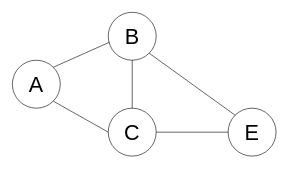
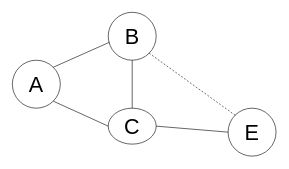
  <mxCell id="0" />
  <mxCell id="1" parent="0" />
  <mxCell id="2" value="&lt;font style=&quot;font-size: 36px&quot;&gt;E&lt;/font&gt;" style="ellipse;whiteSpace=wrap;html=1;aspect=fixed;" vertex="1" parent="1"><mxGeometry x="380" y="180" width="80" height="80" as="geometry" /></mxCell>
- <mxCell id="3" value="&lt;font style=&quot;font-size: 36px&quot;&gt;C&lt;/font&gt;" style="ellipse;whiteSpace=wrap;html=1;aspect=fixed;" vertex="1" parent="1"><mxGeometry x="180" y="180" width="80" height="80" as="geometry" /></mxCell>
+ <mxCell id="3" value="&lt;font style=&quot;font-size: 36px&quot;&gt;C&lt;/font&gt;" style="ellipse;whiteSpace=wrap;html=1;aspect=fixed;" vertex="1" parent="1"><mxGeometry x="180" y="180" width="80" height="60" as="geometry" /></mxCell>
  <mxCell id="4" value="&lt;font style=&quot;font-size: 36px&quot;&gt;B&lt;/font&gt;" style="ellipse;whiteSpace=wrap;html=1;aspect=fixed;" vertex="1" parent="1"><mxGeometry x="180" y="20" width="80" height="80" as="geometry" /></mxCell>
  <mxCell id="5" value="&lt;font style=&quot;font-size: 36px&quot;&gt;A&lt;/font&gt;" style="ellipse;whiteSpace=wrap;html=1;aspect=fixed;" vertex="1" parent="1"><mxGeometry x="20" y="100" width="80" height="80" as="geometry" /></mxCell>
  <mxCell id="6" value="" style="endArrow=none;html=1;exitX=1;exitY=0;exitDx=0;exitDy=0;" edge="1" parent="1" source="5"><mxGeometry width="50" height="50" relative="1" as="geometry"><mxPoint x="400" y="240" as="sourcePoint" /><mxPoint x="182" y="70" as="targetPoint" /></mxGeometry></mxCell>
- <mxCell id="7" value="" style="endArrow=none;html=1;exitX=1;exitY=1;exitDx=0;exitDy=0;entryX=0;entryY=0;entryDx=0;entryDy=0;" edge="1" parent="1" source="4" target="2"><mxGeometry width="50" height="50" relative="1" as="geometry"><mxPoint x="400" y="240" as="sourcePoint" /><mxPoint x="450" y="190" as="targetPoint" /></mxGeometry></mxCell>
+ <mxCell id="7" value="" style="endArrow=none;html=1;exitX=1;exitY=1;exitDx=0;exitDy=0;entryX=0;entryY=0;entryDx=0;entryDy=0;dashed=1;" edge="1" parent="1" source="4" target="2"><mxGeometry width="50" height="50" relative="1" as="geometry"><mxPoint x="400" y="240" as="sourcePoint" /><mxPoint x="450" y="190" as="targetPoint" /></mxGeometry></mxCell>
  <mxCell id="8" value="" style="endArrow=none;html=1;exitX=1;exitY=1;exitDx=0;exitDy=0;entryX=0;entryY=0.5;entryDx=0;entryDy=0;" edge="1" parent="1" source="5" target="3"><mxGeometry width="50" height="50" relative="1" as="geometry"><mxPoint x="420" y="260" as="sourcePoint" /><mxPoint x="470" y="210" as="targetPoint" /></mxGeometry></mxCell>
  <mxCell id="9" value="" style="endArrow=none;html=1;exitX=1;exitY=0.5;exitDx=0;exitDy=0;entryX=0;entryY=0.5;entryDx=0;entryDy=0;" edge="1" parent="1" source="3" target="2"><mxGeometry width="50" height="50" relative="1" as="geometry"><mxPoint x="430" y="270" as="sourcePoint" /><mxPoint x="370" y="220" as="targetPoint" /></mxGeometry></mxCell>
  <mxCell id="10" value="" style="endArrow=none;html=1;exitX=0.5;exitY=0;exitDx=0;exitDy=0;entryX=0.5;entryY=1;entryDx=0;entryDy=0;" edge="1" parent="1" source="3" target="4"><mxGeometry width="50" height="50" relative="1" as="geometry"><mxPoint x="440" y="280" as="sourcePoint" /><mxPoint x="490" y="230" as="targetPoint" /></mxGeometry></mxCell>
